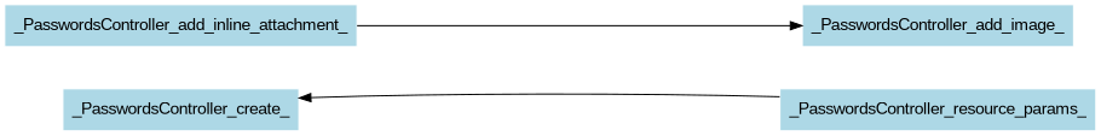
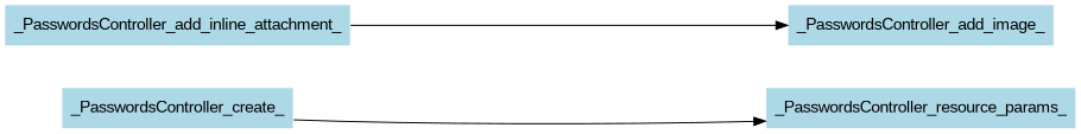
  digraph {
    nodesep=0.5
    rankdir=LR
    ranksep=5
    node [color=white fillcolor=lightblue fontname=Arial shape=box style=filled]
    edge [fontname=Arial]
    _PasswordsController_create_
    _PasswordsController_resource_params_
    n3 [label=_PasswordsController_add_image_]
    _PasswordsController_add_inline_attachment_
-   _PasswordsController_resource_params_ -> _PasswordsController_create_
+   _PasswordsController_create_ -> _PasswordsController_resource_params_
    _PasswordsController_add_inline_attachment_ -> n3
  }
